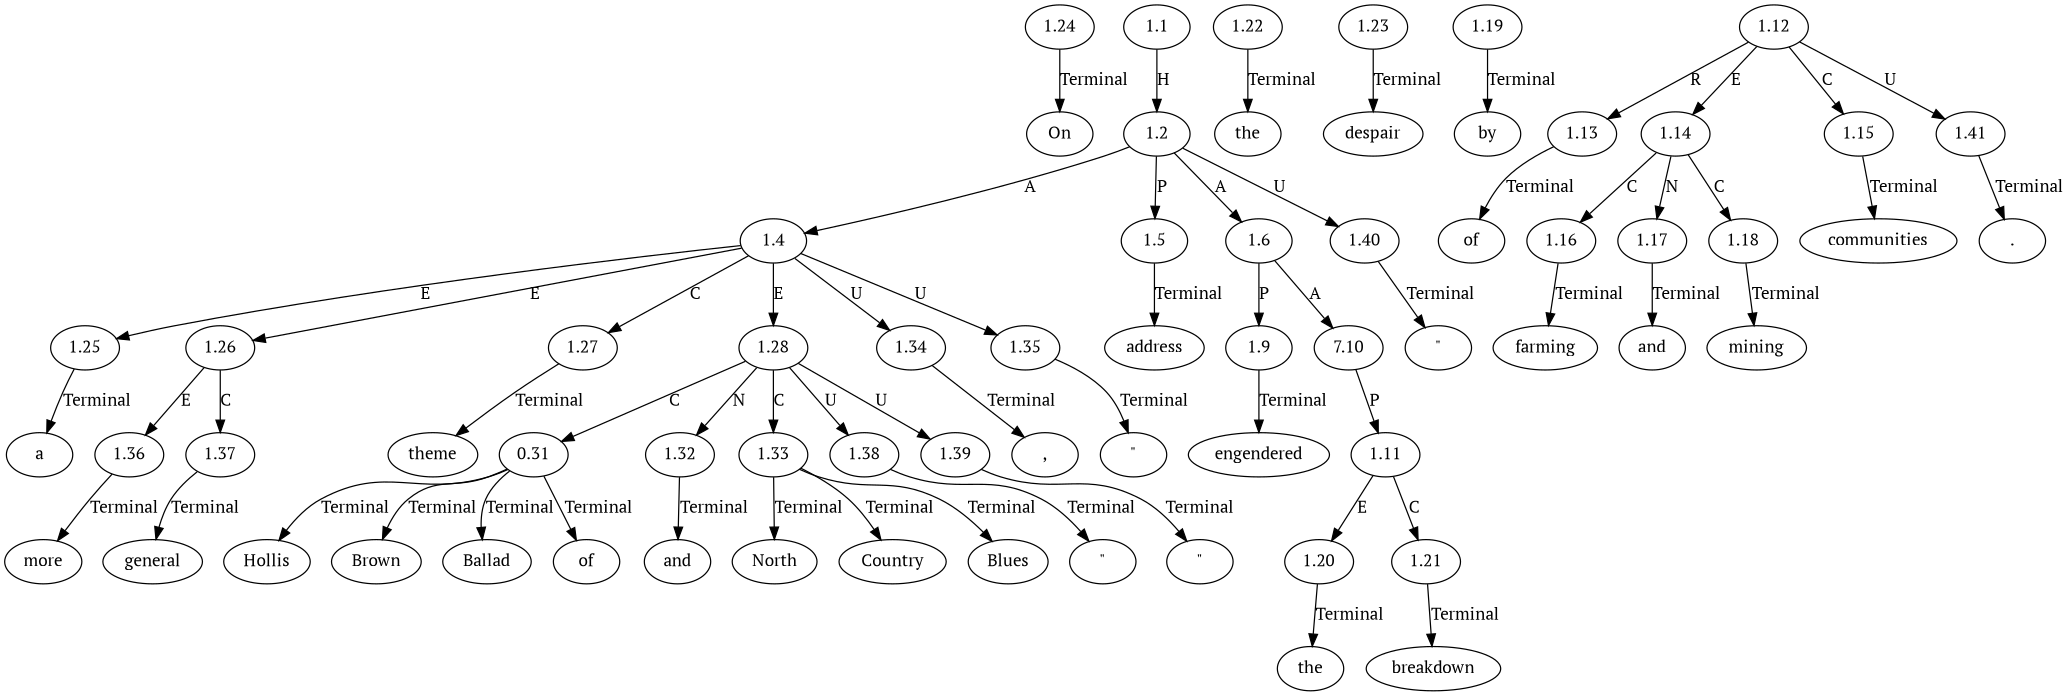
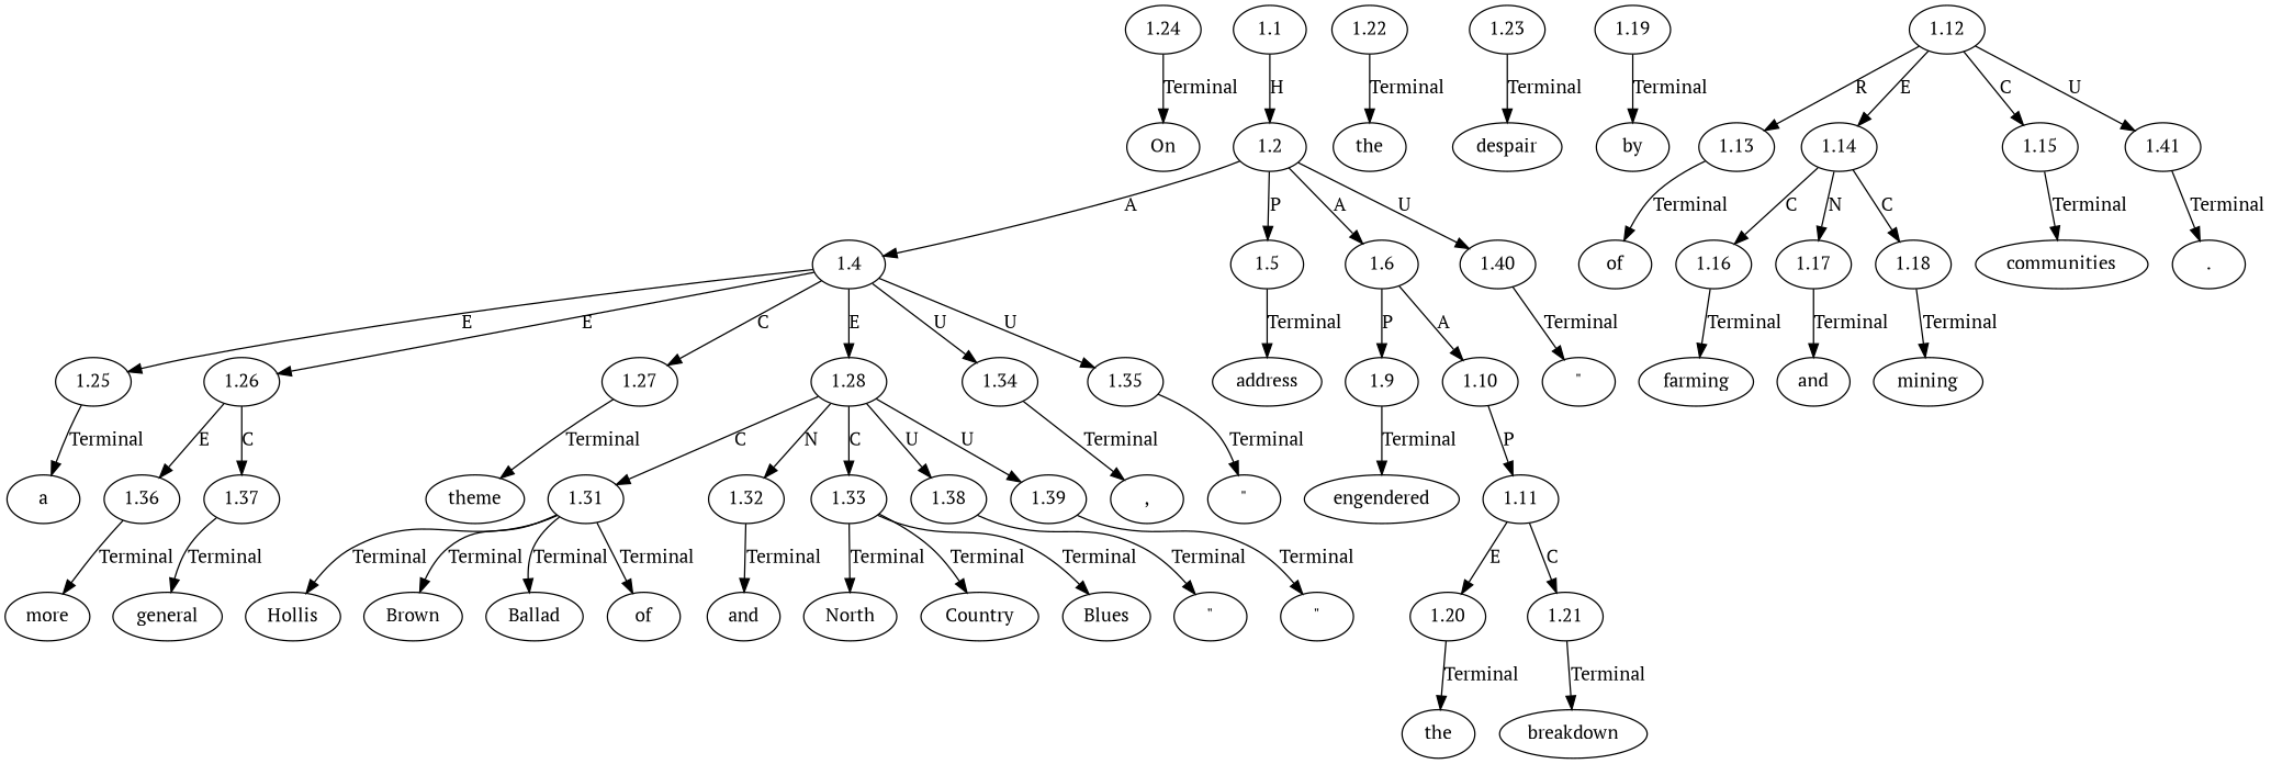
  digraph {
    fontname="PT Serif"
    node [fontname="PT Serif" ordering=out]
    edge [fontname="PT Serif" ordering=out]
    n1 [label=On]
    n2 [label=Hollis]
    n3 [label=Brown]
    n4 [label="\""]
    n5 [label=and]
    n6 [label="\""]
    n7 [label=North]
    n8 [label=Country]
    n9 [label=Blues]
    n10 [label="\""]
    n11 [label=address]
    n12 [label=a]
    n13 [label=the]
    n14 [label=despair]
    n15 [label=engendered]
    n16 [label=by]
    n17 [label=the]
    n18 [label=breakdown]
    n19 [label=of]
    n20 [label=farming]
    n21 [label=and]
    n22 [label=mining]
    n23 [label=more]
    n24 [label=communities]
    n25 [label="."]
    n26 [label=general]
    n27 [label=theme]
    n28 [label=","]
    n29 [label="\""]
    n30 [label=Ballad]
    n31 [label=of]
    n32 [label=1.1]
    n33 [label=1.2]
    n34 [label=1.4]
    n35 [label=1.5]
    n36 [label=1.6]
    n37 [label=1.40]
    n38 [label=1.25]
    n39 [label=1.26]
    n40 [label=1.27]
    n41 [label=1.28]
    n42 [label=1.34]
    n43 [label=1.35]
    n44 [label=1.9]
-   n45 [label=7.10]
+   n45 [label=1.10]
    n46 [label=1.24]
    n47 [label=1.36]
    n48 [label=1.37]
-   n49 [label=0.31]
+   n49 [label=1.31]
    n50 [label=1.32]
    n51 [label=1.33]
    n52 [label=1.38]
    n53 [label=1.39]
    n54 [label=1.11]
    n55 [label=1.22]
    n56 [label=1.23]
    n57 [label=1.20]
    n58 [label=1.21]
    n59 [label=1.12]
    n60 [label=1.13]
    n61 [label=1.14]
    n62 [label=1.15]
    n63 [label=1.41]
    n64 [label=1.19]
    n65 [label=1.16]
    n66 [label=1.17]
    n67 [label=1.18]
    n32 -> n33 [label=H]
    n33 -> n34 [label=A]
    n33 -> n35 [label=P]
    n33 -> n36 [label=A]
    n33 -> n37 [label=U]
    n34 -> n38 [label=E]
    n34 -> n39 [label=E]
    n34 -> n40 [label=C]
    n34 -> n41 [label=E]
    n34 -> n42 [label=U]
    n34 -> n43 [label=U]
    n35 -> n11 [label=Terminal]
    n36 -> n44 [label=P]
    n36 -> n45 [label=A]
    n37 -> n10 [label=Terminal]
    n38 -> n12 [label=Terminal]
    n39 -> n47 [label=E]
    n39 -> n48 [label=C]
    n40 -> n27 [label=Terminal]
    n41 -> n49 [label=C]
    n41 -> n50 [label=N]
    n41 -> n51 [label=C]
    n41 -> n52 [label=U]
    n41 -> n53 [label=U]
    n42 -> n28 [label=Terminal]
    n43 -> n29 [label=Terminal]
    n44 -> n15 [label=Terminal]
    n45 -> n54 [label=P]
    n46 -> n1 [label=Terminal]
    n47 -> n23 [label=Terminal]
    n48 -> n26 [label=Terminal]
    n49 -> n2 [label=Terminal]
    n49 -> n3 [label=Terminal]
    n49 -> n30 [label=Terminal]
    n49 -> n31 [label=Terminal]
    n50 -> n5 [label=Terminal]
    n51 -> n7 [label=Terminal]
    n51 -> n8 [label=Terminal]
    n51 -> n9 [label=Terminal]
    n52 -> n4 [label=Terminal]
    n53 -> n6 [label=Terminal]
    n54 -> n57 [label=E]
    n54 -> n58 [label=C]
    n55 -> n13 [label=Terminal]
    n56 -> n14 [label=Terminal]
    n57 -> n17 [label=Terminal]
    n58 -> n18 [label=Terminal]
    n59 -> n60 [label=R]
    n59 -> n61 [label=E]
    n59 -> n62 [label=C]
    n59 -> n63 [label=U]
    n60 -> n19 [label=Terminal]
    n61 -> n65 [label=C]
    n61 -> n66 [label=N]
    n61 -> n67 [label=C]
    n62 -> n24 [label=Terminal]
    n63 -> n25 [label=Terminal]
    n64 -> n16 [label=Terminal]
    n65 -> n20 [label=Terminal]
    n66 -> n21 [label=Terminal]
    n67 -> n22 [label=Terminal]
  }
